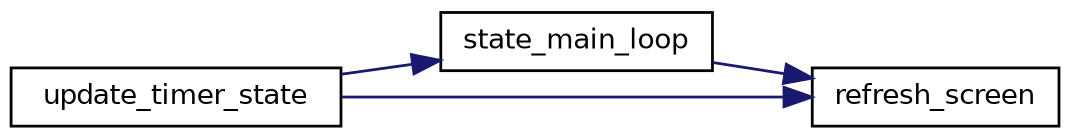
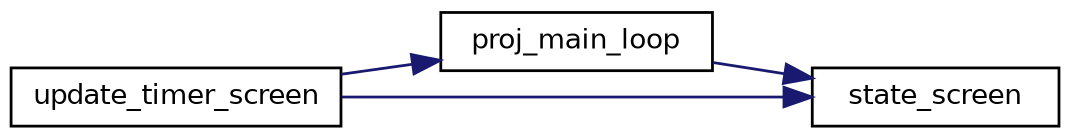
  digraph {
    rankdir=RL
    node [color=black fillcolor=white fontname=Helvetica fontsize=10 shape=record style=filled]
    edge [color=midnightblue dir=back fontname=Helvetica fontsize=10 labelfontname=Helvetica labelfontsize=10 style=solid]
-   n1 [height=0.2 label=refresh_screen width=0.4]
-   n2 [height=0.2 label=state_main_loop width=0.4]
-   n3 [height=0.2 label=update_timer_state width=0.4]
+   n1 [height=0.2 label=state_screen width=0.4]
+   n2 [height=0.2 label=proj_main_loop width=0.4]
+   n3 [height=0.2 label=update_timer_screen width=0.4]
    n1 -> n2
    n1 -> n3
    n2 -> n3
  }
